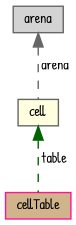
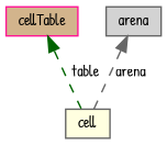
  digraph {
    fontname="Patrick Hand"
    node [color=gray40 fontname="Patrick Hand" fontsize=10 shape=record style=filled]
    edge [dir=back fontname="Patrick Hand" fontsize=10 labelfontname=Helvetica labelfontsize=10 style=dashed]
    n1 [color=deeppink fillcolor=tan fontcolor=black height=0.2 label=cellTable width=0.4]
    n2 [fillcolor=lightyellow height=0.2 label=cell width=0.4]
    n3 [fillcolor=lightgrey height=0.2 label=arena width=0.4]
-   n2 -> n1 [color=darkgreen label=" table"]
+   n1 -> n2 [color=darkgreen label=" table"]
    n3 -> n2 [color=gray40 label=" arena"]
  }
